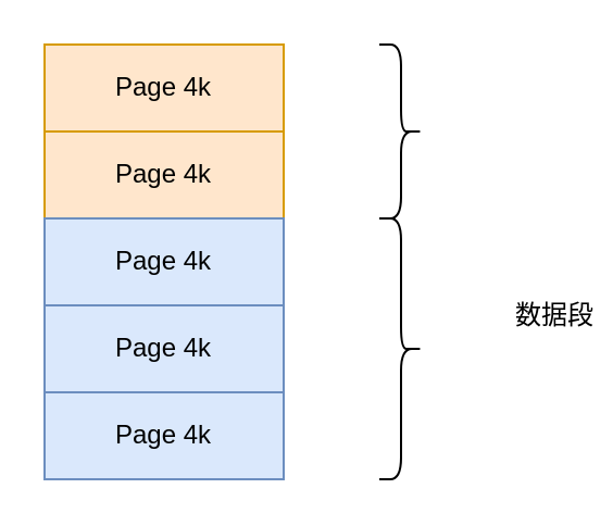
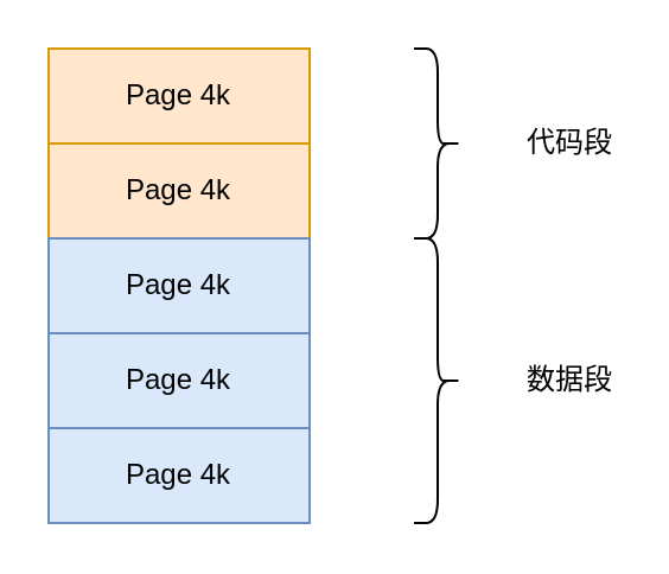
  <mxCell id="0" />
  <mxCell id="1" parent="0" />
  <mxCell id="2" value="" style="shape=curlyBracket;whiteSpace=wrap;html=1;rounded=1;rotation=-180;size=0.5;" vertex="1" parent="1"><mxGeometry x="174" y="20" width="20" height="80" as="geometry" /></mxCell>
  <mxCell id="3" value="" style="shape=curlyBracket;whiteSpace=wrap;html=1;rounded=1;rotation=-180;" vertex="1" parent="1"><mxGeometry x="174" y="100" width="20" height="120" as="geometry" /></mxCell>
- <mxCell id="5" value="数据段" style="text;html=1;strokeColor=none;fillColor=none;align=center;verticalAlign=middle;whiteSpace=wrap;rounded=0;" vertex="1" parent="1"><mxGeometry x="235" y="135" width="40" height="20" as="geometry" /></mxCell>
+ <mxCell id="4" value="代码段" style="text;html=1;strokeColor=none;fillColor=none;align=center;verticalAlign=middle;whiteSpace=wrap;rounded=0;" vertex="1" parent="1"><mxGeometry x="220" y="50" width="40" height="20" as="geometry" /></mxCell>
+ <mxCell id="5" value="数据段" style="text;html=1;strokeColor=none;fillColor=none;align=center;verticalAlign=middle;whiteSpace=wrap;rounded=0;" vertex="1" parent="1"><mxGeometry x="220" y="150" width="40" height="20" as="geometry" /></mxCell>
  <mxCell id="6" value="&lt;span&gt;Page 4k&lt;/span&gt;" style="rounded=0;whiteSpace=wrap;html=1;fillColor=#ffe6cc;strokeColor=#d79b00;" vertex="1" parent="1"><mxGeometry x="20" y="20" width="110" height="40" as="geometry" /></mxCell>
  <mxCell id="7" value="&lt;span&gt;Page 4k&lt;/span&gt;" style="rounded=0;whiteSpace=wrap;html=1;fillColor=#ffe6cc;strokeColor=#d79b00;" vertex="1" parent="1"><mxGeometry x="20" y="60" width="110" height="40" as="geometry" /></mxCell>
  <mxCell id="8" value="&lt;span&gt;Page 4k&lt;/span&gt;" style="rounded=0;whiteSpace=wrap;html=1;fillColor=#dae8fc;strokeColor=#6c8ebf;" vertex="1" parent="1"><mxGeometry x="20" y="100" width="110" height="40" as="geometry" /></mxCell>
  <mxCell id="9" value="&lt;span&gt;Page 4k&lt;/span&gt;" style="rounded=0;whiteSpace=wrap;html=1;fillColor=#dae8fc;strokeColor=#6c8ebf;" vertex="1" parent="1"><mxGeometry x="20" y="140" width="110" height="40" as="geometry" /></mxCell>
  <mxCell id="10" value="&lt;span&gt;Page 4k&lt;/span&gt;" style="rounded=0;whiteSpace=wrap;html=1;fillColor=#dae8fc;strokeColor=#6c8ebf;" vertex="1" parent="1"><mxGeometry x="20" y="180" width="110" height="40" as="geometry" /></mxCell>
